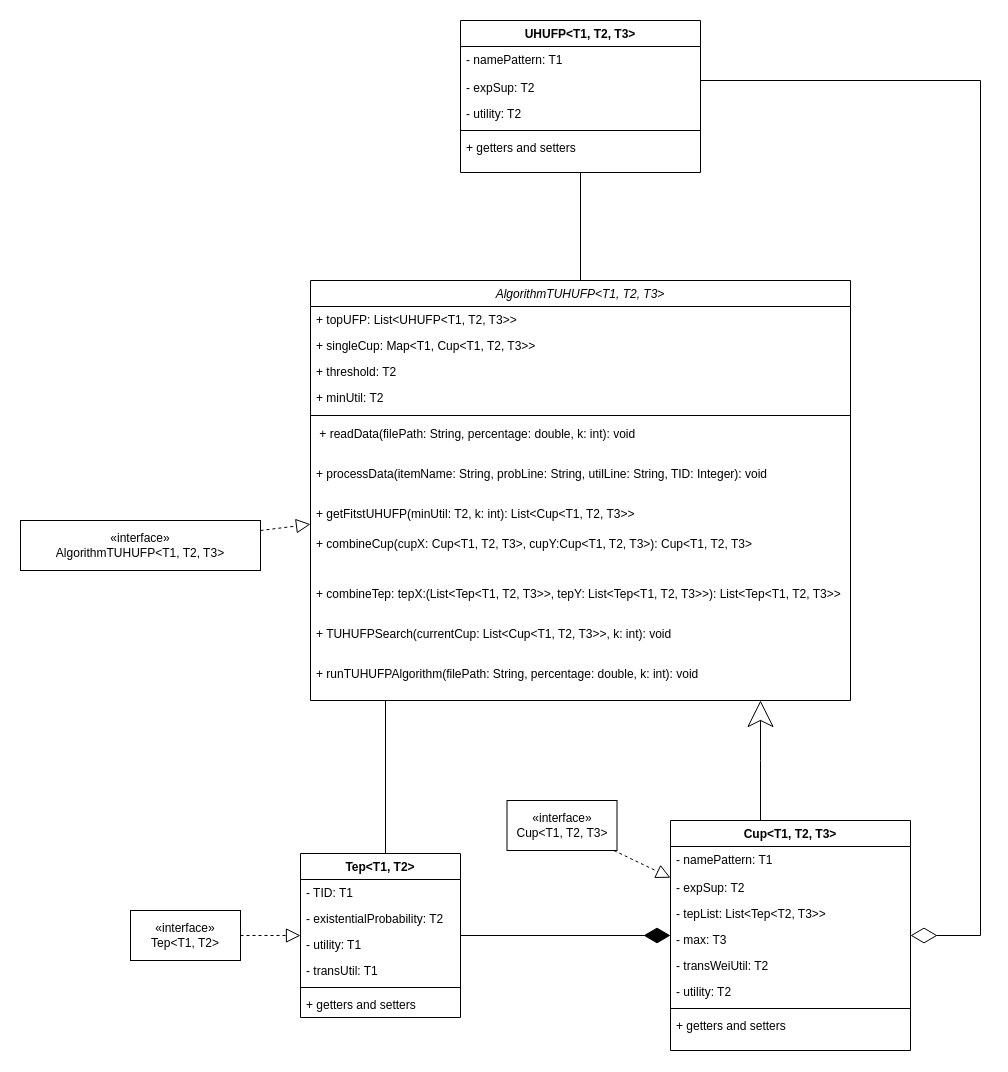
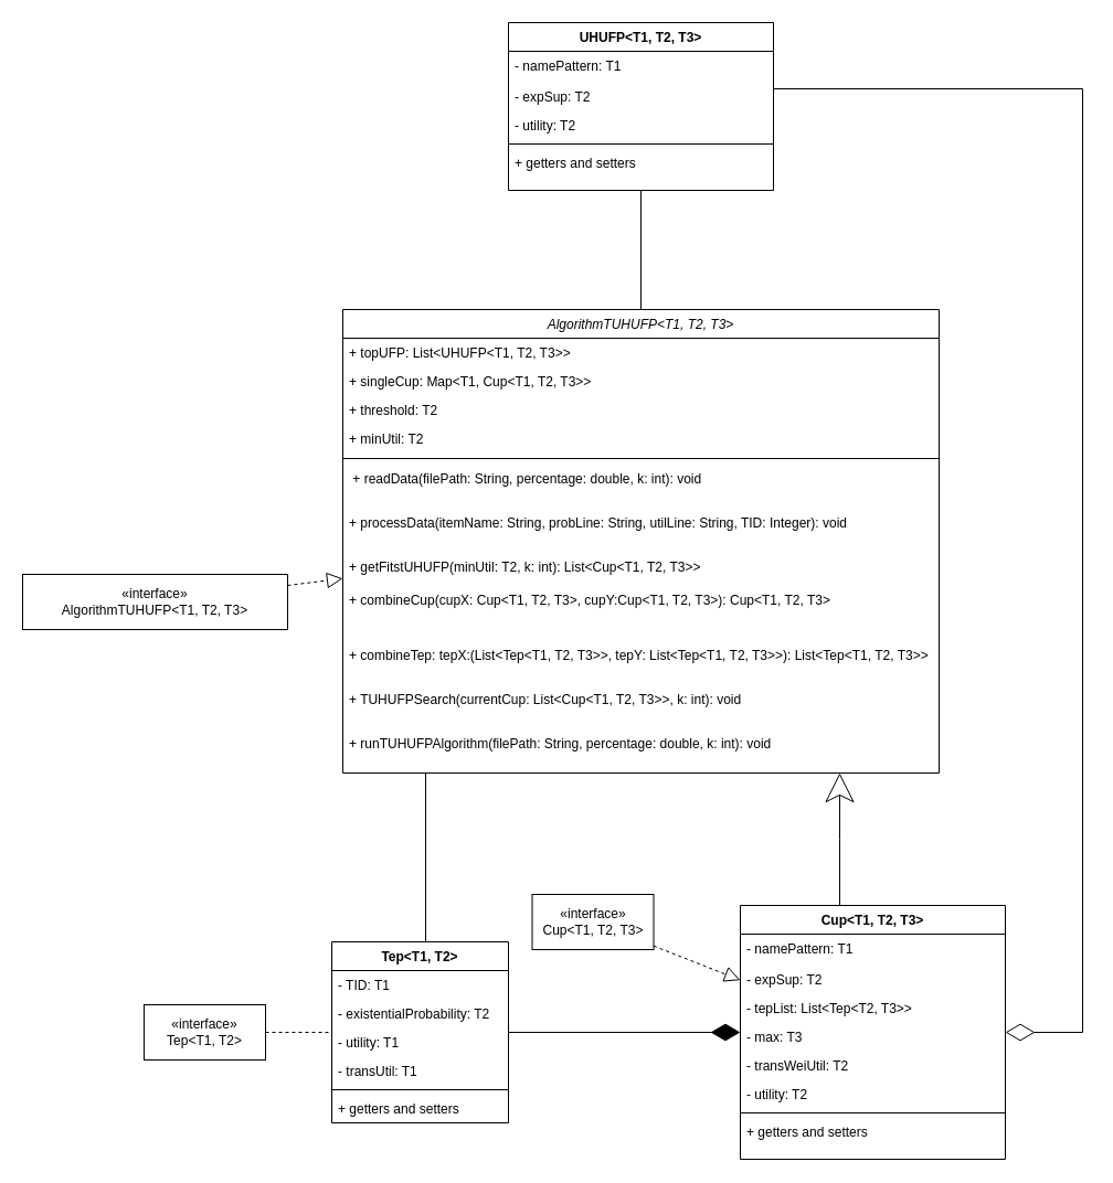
  <mxCell id="0" />
  <mxCell id="1" parent="0" />
  <mxCell id="2" value="AlgorithmTUHUFP&amp;lt;T1, T2, T3&amp;gt;" style="swimlane;fontStyle=2;align=center;verticalAlign=top;childLayout=stackLayout;horizontal=1;startSize=26;horizontalStack=0;resizeParent=1;resizeLast=0;collapsible=1;marginBottom=0;rounded=0;shadow=0;strokeWidth=1;whiteSpace=wrap;html=1;" parent="1" vertex="1"><mxGeometry x="310" y="280" width="540" height="420" as="geometry"><mxRectangle x="150" y="120" width="160" height="26" as="alternateBounds" /></mxGeometry></mxCell>
  <mxCell id="3" value="+ topUFP: List&amp;lt;UHUFP&amp;lt;T1, T2, T3&amp;gt;&amp;gt;" style="text;align=left;verticalAlign=top;spacingLeft=4;spacingRight=4;overflow=hidden;rotatable=0;points=[[0,0.5],[1,0.5]];portConstraint=eastwest;whiteSpace=wrap;html=1;" parent="2" vertex="1"><mxGeometry y="26" width="540" height="26" as="geometry" /></mxCell>
  <mxCell id="4" value="+ singleCup: Map&amp;lt;T1, Cup&amp;lt;T1, T2, T3&amp;gt;&amp;gt;" style="text;align=left;verticalAlign=top;spacingLeft=4;spacingRight=4;overflow=hidden;rotatable=0;points=[[0,0.5],[1,0.5]];portConstraint=eastwest;rounded=0;shadow=0;html=1;whiteSpace=wrap;" parent="2" vertex="1"><mxGeometry y="52" width="540" height="26" as="geometry" /></mxCell>
  <mxCell id="5" value="+ threshold: T2" style="text;align=left;verticalAlign=top;spacingLeft=4;spacingRight=4;overflow=hidden;rotatable=0;points=[[0,0.5],[1,0.5]];portConstraint=eastwest;rounded=0;shadow=0;html=1;whiteSpace=wrap;" parent="2" vertex="1"><mxGeometry y="78" width="540" height="26" as="geometry" /></mxCell>
  <mxCell id="6" value="+ minUtil: T2" style="text;align=left;verticalAlign=top;spacingLeft=4;spacingRight=4;overflow=hidden;rotatable=0;points=[[0,0.5],[1,0.5]];portConstraint=eastwest;rounded=0;shadow=0;html=1;whiteSpace=wrap;" parent="2" vertex="1"><mxGeometry y="104" width="540" height="26" as="geometry" /></mxCell>
  <mxCell id="7" value="" style="line;html=1;strokeWidth=1;align=left;verticalAlign=middle;spacingTop=-1;spacingLeft=3;spacingRight=3;rotatable=0;labelPosition=right;points=[];portConstraint=eastwest;whiteSpace=wrap;" parent="2" vertex="1"><mxGeometry y="130" width="540" height="10" as="geometry" /></mxCell>
  <mxCell id="8" value=" + readData(filePath: String, percentage: double, k: int): void" style="text;strokeColor=none;fillColor=none;align=left;verticalAlign=top;spacingLeft=4;spacingRight=4;overflow=hidden;rotatable=0;points=[[0,0.5],[1,0.5]];portConstraint=eastwest;whiteSpace=wrap;html=1;" parent="2" vertex="1"><mxGeometry y="140" width="540" height="40" as="geometry" /></mxCell>
  <mxCell id="9" value="+ processData(itemName: String, probLine: String, utilLine: String, TID: Integer): void" style="text;strokeColor=none;fillColor=none;align=left;verticalAlign=top;spacingLeft=4;spacingRight=4;overflow=hidden;rotatable=0;points=[[0,0.5],[1,0.5]];portConstraint=eastwest;whiteSpace=wrap;html=1;" parent="2" vertex="1"><mxGeometry y="180" width="540" height="40" as="geometry" /></mxCell>
  <mxCell id="10" value="+ getFitstUHUFP(minUtil: T2, k: int): List&amp;lt;Cup&amp;lt;T1, T2, T3&amp;gt;&amp;gt;" style="text;strokeColor=none;fillColor=none;align=left;verticalAlign=top;spacingLeft=4;spacingRight=4;overflow=hidden;rotatable=0;points=[[0,0.5],[1,0.5]];portConstraint=eastwest;whiteSpace=wrap;html=1;" parent="2" vertex="1"><mxGeometry y="220" width="540" height="30" as="geometry" /></mxCell>
  <mxCell id="11" value="+ combineCup(cupX: Cup&amp;lt;T1, T2, T3&amp;gt;, cupY:Cup&amp;lt;T1, T2, T3&amp;gt;): Cup&amp;lt;T1, T2, T3&amp;gt;" style="text;strokeColor=none;fillColor=none;align=left;verticalAlign=top;spacingLeft=4;spacingRight=4;overflow=hidden;rotatable=0;points=[[0,0.5],[1,0.5]];portConstraint=eastwest;whiteSpace=wrap;html=1;" parent="2" vertex="1"><mxGeometry y="250" width="540" height="50" as="geometry" /></mxCell>
  <mxCell id="12" value="+ combineTep: tepX:(List&amp;lt;Tep&amp;lt;T1, T2, T3&amp;gt;&amp;gt;, tepY: List&amp;lt;Tep&amp;lt;T1, T2, T3&amp;gt;&amp;gt;): List&amp;lt;Tep&amp;lt;T1, T2, T3&amp;gt;&amp;gt;" style="text;strokeColor=none;fillColor=none;align=left;verticalAlign=top;spacingLeft=4;spacingRight=4;overflow=hidden;rotatable=0;points=[[0,0.5],[1,0.5]];portConstraint=eastwest;whiteSpace=wrap;html=1;" parent="2" vertex="1"><mxGeometry y="300" width="540" height="40" as="geometry" /></mxCell>
  <mxCell id="13" value="+ TUHUFPSearch(currentCup: List&amp;lt;Cup&amp;lt;T1, T2, T3&amp;gt;&amp;gt;, k: int): void" style="text;strokeColor=none;fillColor=none;align=left;verticalAlign=top;spacingLeft=4;spacingRight=4;overflow=hidden;rotatable=0;points=[[0,0.5],[1,0.5]];portConstraint=eastwest;whiteSpace=wrap;html=1;" parent="2" vertex="1"><mxGeometry y="340" width="540" height="40" as="geometry" /></mxCell>
  <mxCell id="14" value="+ runTUHUFPAlgorithm(filePath: String, percentage: double, k: int): void" style="text;strokeColor=none;fillColor=none;align=left;verticalAlign=top;spacingLeft=4;spacingRight=4;overflow=hidden;rotatable=0;points=[[0,0.5],[1,0.5]];portConstraint=eastwest;whiteSpace=wrap;html=1;" parent="2" vertex="1"><mxGeometry y="380" width="540" height="40" as="geometry" /></mxCell>
  <mxCell id="15" value="Cup&amp;lt;T1, T2, T3&amp;gt;" style="swimlane;fontStyle=1;align=center;verticalAlign=top;childLayout=stackLayout;horizontal=1;startSize=26;horizontalStack=0;resizeParent=1;resizeParentMax=0;resizeLast=0;collapsible=1;marginBottom=0;whiteSpace=wrap;html=1;" parent="1" vertex="1"><mxGeometry x="670" y="820" width="240" height="230" as="geometry" /></mxCell>
  <mxCell id="16" value="- namePattern: T1" style="text;strokeColor=none;fillColor=none;align=left;verticalAlign=top;spacingLeft=4;spacingRight=4;overflow=hidden;rotatable=0;points=[[0,0.5],[1,0.5]];portConstraint=eastwest;whiteSpace=wrap;html=1;" parent="15" vertex="1"><mxGeometry y="26" width="240" height="28" as="geometry" /></mxCell>
  <mxCell id="17" value="- expSup: T2" style="text;strokeColor=none;fillColor=none;align=left;verticalAlign=top;spacingLeft=4;spacingRight=4;overflow=hidden;rotatable=0;points=[[0,0.5],[1,0.5]];portConstraint=eastwest;whiteSpace=wrap;html=1;" parent="15" vertex="1"><mxGeometry y="54" width="240" height="26" as="geometry" /></mxCell>
  <mxCell id="18" value="- tepList: List&amp;lt;Tep&amp;lt;T2, T3&amp;gt;&amp;gt;" style="text;strokeColor=none;fillColor=none;align=left;verticalAlign=top;spacingLeft=4;spacingRight=4;overflow=hidden;rotatable=0;points=[[0,0.5],[1,0.5]];portConstraint=eastwest;whiteSpace=wrap;html=1;" parent="15" vertex="1"><mxGeometry y="80" width="240" height="26" as="geometry" /></mxCell>
  <mxCell id="19" value="- max: T3" style="text;strokeColor=none;fillColor=none;align=left;verticalAlign=top;spacingLeft=4;spacingRight=4;overflow=hidden;rotatable=0;points=[[0,0.5],[1,0.5]];portConstraint=eastwest;whiteSpace=wrap;html=1;" parent="15" vertex="1"><mxGeometry y="106" width="240" height="26" as="geometry" /></mxCell>
  <mxCell id="20" value="- transWeiUtil: T2" style="text;strokeColor=none;fillColor=none;align=left;verticalAlign=top;spacingLeft=4;spacingRight=4;overflow=hidden;rotatable=0;points=[[0,0.5],[1,0.5]];portConstraint=eastwest;whiteSpace=wrap;html=1;" parent="15" vertex="1"><mxGeometry y="132" width="240" height="26" as="geometry" /></mxCell>
  <mxCell id="21" value="- utility: T2" style="text;strokeColor=none;fillColor=none;align=left;verticalAlign=top;spacingLeft=4;spacingRight=4;overflow=hidden;rotatable=0;points=[[0,0.5],[1,0.5]];portConstraint=eastwest;whiteSpace=wrap;html=1;" parent="15" vertex="1"><mxGeometry y="158" width="240" height="26" as="geometry" /></mxCell>
  <mxCell id="22" value="" style="line;strokeWidth=1;fillColor=none;align=left;verticalAlign=middle;spacingTop=-1;spacingLeft=3;spacingRight=3;rotatable=0;labelPosition=right;points=[];portConstraint=eastwest;strokeColor=inherit;whiteSpace=wrap;html=1;" parent="15" vertex="1"><mxGeometry y="184" width="240" height="8" as="geometry" /></mxCell>
  <mxCell id="23" value="+ getters and setters" style="text;strokeColor=none;fillColor=none;align=left;verticalAlign=top;spacingLeft=4;spacingRight=4;overflow=hidden;rotatable=0;points=[[0,0.5],[1,0.5]];portConstraint=eastwest;whiteSpace=wrap;html=1;" parent="15" vertex="1"><mxGeometry y="192" width="240" height="38" as="geometry" /></mxCell>
  <mxCell id="24" value="Tep&amp;lt;T1, T2&amp;gt;" style="swimlane;fontStyle=1;align=center;verticalAlign=top;childLayout=stackLayout;horizontal=1;startSize=26;horizontalStack=0;resizeParent=1;resizeParentMax=0;resizeLast=0;collapsible=1;marginBottom=0;whiteSpace=wrap;html=1;" parent="1" vertex="1"><mxGeometry x="300" y="853" width="160" height="164" as="geometry" /></mxCell>
  <mxCell id="25" value="- TID: T1" style="text;strokeColor=none;fillColor=none;align=left;verticalAlign=top;spacingLeft=4;spacingRight=4;overflow=hidden;rotatable=0;points=[[0,0.5],[1,0.5]];portConstraint=eastwest;whiteSpace=wrap;html=1;" parent="24" vertex="1"><mxGeometry y="26" width="160" height="26" as="geometry" /></mxCell>
  <mxCell id="26" value="- existentialProbability: T2" style="text;strokeColor=none;fillColor=none;align=left;verticalAlign=top;spacingLeft=4;spacingRight=4;overflow=hidden;rotatable=0;points=[[0,0.5],[1,0.5]];portConstraint=eastwest;whiteSpace=wrap;html=1;" parent="24" vertex="1"><mxGeometry y="52" width="160" height="26" as="geometry" /></mxCell>
  <mxCell id="27" value="- utility: T1" style="text;strokeColor=none;fillColor=none;align=left;verticalAlign=top;spacingLeft=4;spacingRight=4;overflow=hidden;rotatable=0;points=[[0,0.5],[1,0.5]];portConstraint=eastwest;whiteSpace=wrap;html=1;" parent="24" vertex="1"><mxGeometry y="78" width="160" height="26" as="geometry" /></mxCell>
  <mxCell id="28" value="- transUtil: T1" style="text;strokeColor=none;fillColor=none;align=left;verticalAlign=top;spacingLeft=4;spacingRight=4;overflow=hidden;rotatable=0;points=[[0,0.5],[1,0.5]];portConstraint=eastwest;whiteSpace=wrap;html=1;" parent="24" vertex="1"><mxGeometry y="104" width="160" height="26" as="geometry" /></mxCell>
  <mxCell id="29" value="" style="line;strokeWidth=1;fillColor=none;align=left;verticalAlign=middle;spacingTop=-1;spacingLeft=3;spacingRight=3;rotatable=0;labelPosition=right;points=[];portConstraint=eastwest;strokeColor=inherit;whiteSpace=wrap;html=1;" parent="24" vertex="1"><mxGeometry y="130" width="160" height="8" as="geometry" /></mxCell>
  <mxCell id="30" value="+ getters and setters" style="text;strokeColor=none;fillColor=none;align=left;verticalAlign=top;spacingLeft=4;spacingRight=4;overflow=hidden;rotatable=0;points=[[0,0.5],[1,0.5]];portConstraint=eastwest;whiteSpace=wrap;html=1;" parent="24" vertex="1"><mxGeometry y="138" width="160" height="26" as="geometry" /></mxCell>
  <mxCell id="31" value="UHUFP&amp;lt;T1, T2, T3&amp;gt;" style="swimlane;fontStyle=1;align=center;verticalAlign=top;childLayout=stackLayout;horizontal=1;startSize=26;horizontalStack=0;resizeParent=1;resizeParentMax=0;resizeLast=0;collapsible=1;marginBottom=0;whiteSpace=wrap;html=1;" parent="1" vertex="1"><mxGeometry x="460" y="20" width="240" height="152" as="geometry" /></mxCell>
  <mxCell id="32" value="- namePattern: T1" style="text;strokeColor=none;fillColor=none;align=left;verticalAlign=top;spacingLeft=4;spacingRight=4;overflow=hidden;rotatable=0;points=[[0,0.5],[1,0.5]];portConstraint=eastwest;whiteSpace=wrap;html=1;" parent="31" vertex="1"><mxGeometry y="26" width="240" height="28" as="geometry" /></mxCell>
  <mxCell id="33" value="- expSup: T2" style="text;strokeColor=none;fillColor=none;align=left;verticalAlign=top;spacingLeft=4;spacingRight=4;overflow=hidden;rotatable=0;points=[[0,0.5],[1,0.5]];portConstraint=eastwest;whiteSpace=wrap;html=1;" parent="31" vertex="1"><mxGeometry y="54" width="240" height="26" as="geometry" /></mxCell>
  <mxCell id="34" value="- utility: T2" style="text;strokeColor=none;fillColor=none;align=left;verticalAlign=top;spacingLeft=4;spacingRight=4;overflow=hidden;rotatable=0;points=[[0,0.5],[1,0.5]];portConstraint=eastwest;whiteSpace=wrap;html=1;" parent="31" vertex="1"><mxGeometry y="80" width="240" height="26" as="geometry" /></mxCell>
  <mxCell id="35" value="" style="line;strokeWidth=1;fillColor=none;align=left;verticalAlign=middle;spacingTop=-1;spacingLeft=3;spacingRight=3;rotatable=0;labelPosition=right;points=[];portConstraint=eastwest;strokeColor=inherit;whiteSpace=wrap;html=1;" parent="31" vertex="1"><mxGeometry y="106" width="240" height="8" as="geometry" /></mxCell>
  <mxCell id="36" value="+ getters and setters" style="text;strokeColor=none;fillColor=none;align=left;verticalAlign=top;spacingLeft=4;spacingRight=4;overflow=hidden;rotatable=0;points=[[0,0.5],[1,0.5]];portConstraint=eastwest;whiteSpace=wrap;html=1;" parent="31" vertex="1"><mxGeometry y="114" width="240" height="38" as="geometry" /></mxCell>
  <mxCell id="37" value="«interface»&lt;br&gt;AlgorithmTUHUFP&amp;lt;T1, T2, T3&amp;gt;" style="whiteSpace=wrap;html=1;" parent="1" vertex="1"><mxGeometry x="20" y="520" width="240" height="50" as="geometry" /></mxCell>
- <mxCell id="38" value="«interface»&lt;br&gt;Cup&amp;lt;T1, T2, T3&amp;gt;" style="whiteSpace=wrap;html=1;" parent="1" vertex="1"><mxGeometry x="506.5" y="800" width="110" height="50" as="geometry" /></mxCell>
+ <mxCell id="38" value="«interface»&lt;br&gt;Cup&amp;lt;T1, T2, T3&amp;gt;" style="whiteSpace=wrap;html=1;" parent="1" vertex="1"><mxGeometry x="481.5" y="810" width="110" height="50" as="geometry" /></mxCell>
  <mxCell id="39" value="«interface»&lt;br&gt;Tep&amp;lt;T1, T2&amp;gt;" style="whiteSpace=wrap;html=1;" parent="1" vertex="1"><mxGeometry x="130" y="910" width="110" height="50" as="geometry" /></mxCell>
  <mxCell id="40" value="" style="endArrow=none;html=1;rounded=0;strokeColor=default;" parent="1" source="2" target="36" edge="1"><mxGeometry width="50" height="50" relative="1" as="geometry"><mxPoint x="760" y="270" as="sourcePoint" /><mxPoint x="810" y="220" as="targetPoint" /></mxGeometry></mxCell>
  <mxCell id="41" value="" style="endArrow=none;html=1;rounded=0;edgeStyle=orthogonalEdgeStyle;endFill=0;strokeWidth=1;endSize=24;startArrow=diamondThin;startFill=0;startSize=24;" parent="1" source="15" target="31" edge="1"><mxGeometry width="50" height="50" relative="1" as="geometry"><mxPoint x="1314" y="233.091" as="sourcePoint" /><mxPoint x="990" y="20" as="targetPoint" /><Array as="points"><mxPoint x="980" y="935" /><mxPoint x="980" y="80" /></Array></mxGeometry></mxCell>
  <mxCell id="42" value="" style="endArrow=block;dashed=1;endFill=0;endSize=12;html=1;rounded=0;" edge="1" parent="1" source="37" target="2"><mxGeometry width="160" relative="1" as="geometry"><mxPoint x="20" y="330" as="sourcePoint" /><mxPoint x="180" y="330" as="targetPoint" /></mxGeometry></mxCell>
- <mxCell id="43" value="" style="endArrow=block;dashed=1;endFill=0;endSize=12;html=1;rounded=0;" edge="1" parent="1" source="39" target="24"><mxGeometry width="160" relative="1" as="geometry"><mxPoint x="100" y="750" as="sourcePoint" /><mxPoint x="260" y="750" as="targetPoint" /></mxGeometry></mxCell>
+ <mxCell id="43" value="" style="endArrow=none;dashed=1;endFill=0;endSize=12;html=1;rounded=0;" edge="1" parent="1" source="39" target="24"><mxGeometry width="160" relative="1" as="geometry"><mxPoint x="100" y="750" as="sourcePoint" /><mxPoint x="260" y="750" as="targetPoint" /></mxGeometry></mxCell>
  <mxCell id="44" value="" style="endArrow=block;dashed=1;endFill=0;endSize=12;html=1;rounded=0;" edge="1" parent="1" source="38" target="15"><mxGeometry width="160" relative="1" as="geometry"><mxPoint x="490" y="970" as="sourcePoint" /><mxPoint x="650" y="970" as="targetPoint" /></mxGeometry></mxCell>
  <mxCell id="45" value="" style="endArrow=diamondThin;endFill=1;endSize=24;html=1;rounded=0;" edge="1" parent="1" source="24" target="15"><mxGeometry width="160" relative="1" as="geometry"><mxPoint x="480" y="1040" as="sourcePoint" /><mxPoint x="640" y="1040" as="targetPoint" /></mxGeometry></mxCell>
  <mxCell id="46" value="" style="endArrow=none;endFill=0;html=1;rounded=0;edgeStyle=elbowEdgeStyle;" edge="1" parent="1" source="24" target="2"><mxGeometry width="160" relative="1" as="geometry"><mxPoint x="270" y="790" as="sourcePoint" /><mxPoint x="430" y="790" as="targetPoint" /></mxGeometry></mxCell>
  <mxCell id="47" value="" style="endArrow=classic;endFill=0;endSize=24;html=1;rounded=0;edgeStyle=elbowEdgeStyle;" edge="1" parent="1" source="15" target="2"><mxGeometry width="160" relative="1" as="geometry"><mxPoint x="700" y="770" as="sourcePoint" /><mxPoint x="860" y="770" as="targetPoint" /></mxGeometry></mxCell>
